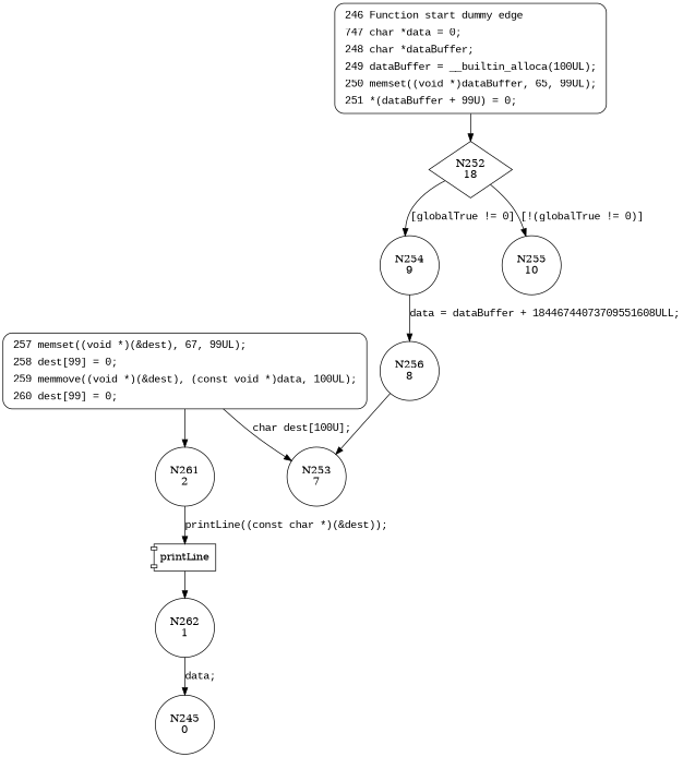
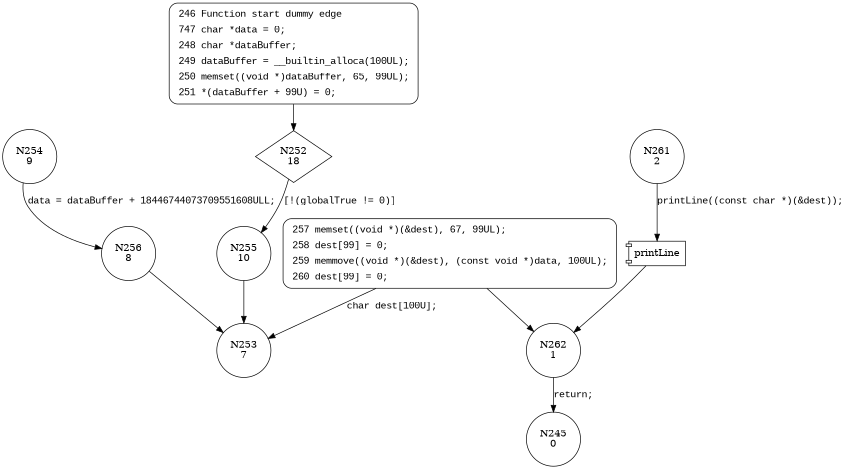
  digraph {
    node [shape=circle]
    edge [fontname="Courier New"]
    n1 [label="N252\n18" shape=diamond]
    n2 [label="N254\n9"]
    n3 [label="N255\n10"]
    n4 [label="N256\n8"]
    n5 [label="N253\n7"]
    n6 [fillcolor=white fontname="Courier New" label=<<table border="0" cellborder="0" cellpadding="3" bgcolor="white"><tr><td align="right">257</td><td align="left">memset((void *)(&amp;dest), 67, 99UL);</td></tr><tr><td align="right">258</td><td align="left">dest[99] = 0;</td></tr><tr><td align="right">259</td><td align="left">memmove((void *)(&amp;dest), (const void *)data, 100UL);</td></tr><tr><td align="right">260</td><td align="left">dest[99] = 0;</td></tr></table>> penwidth=1 shape=Mrecord style="filled,bold"]
    n7 [label="N261\n2"]
    n8 [label=printLine shape=component]
    n9 [label="N262\n1"]
    n10 [label="N245\n0"]
    n11 [fillcolor=white fontname="Courier New" label=<<table border="0" cellborder="0" cellpadding="3" bgcolor="white"><tr><td align="right">246</td><td align="left">Function start dummy edge</td></tr><tr><td align="right">747</td><td align="left">char *data = 0;</td></tr><tr><td align="right">248</td><td align="left">char *dataBuffer;</td></tr><tr><td align="right">249</td><td align="left">dataBuffer = __builtin_alloca(100UL);</td></tr><tr><td align="right">250</td><td align="left">memset((void *)dataBuffer, 65, 99UL);</td></tr><tr><td align="right">251</td><td align="left">*(dataBuffer + 99U) = 0;</td></tr></table>> penwidth=1 shape=Mrecord style="filled,bold"]
-   n1 -> n2 [label="[globalTrue != 0]"]
    n1 -> n3 [label="[!(globalTrue != 0)]"]
    n2 -> n4 [label="data = dataBuffer + 18446744073709551608ULL;"]
+   n3 -> n5
    n4 -> n5
    n6 -> n5 [label="char dest[100U];"]
-   n6 -> n7 [fontname=""]
+   n6 -> n9 [fontname=""]
    n7 -> n8 [label="printLine((const char *)(&dest));"]
    n8 -> n9
-   n9 -> n10 [label="data;"]
+   n9 -> n10 [label="return;"]
    n11 -> n1 [fontname=""]
  }
